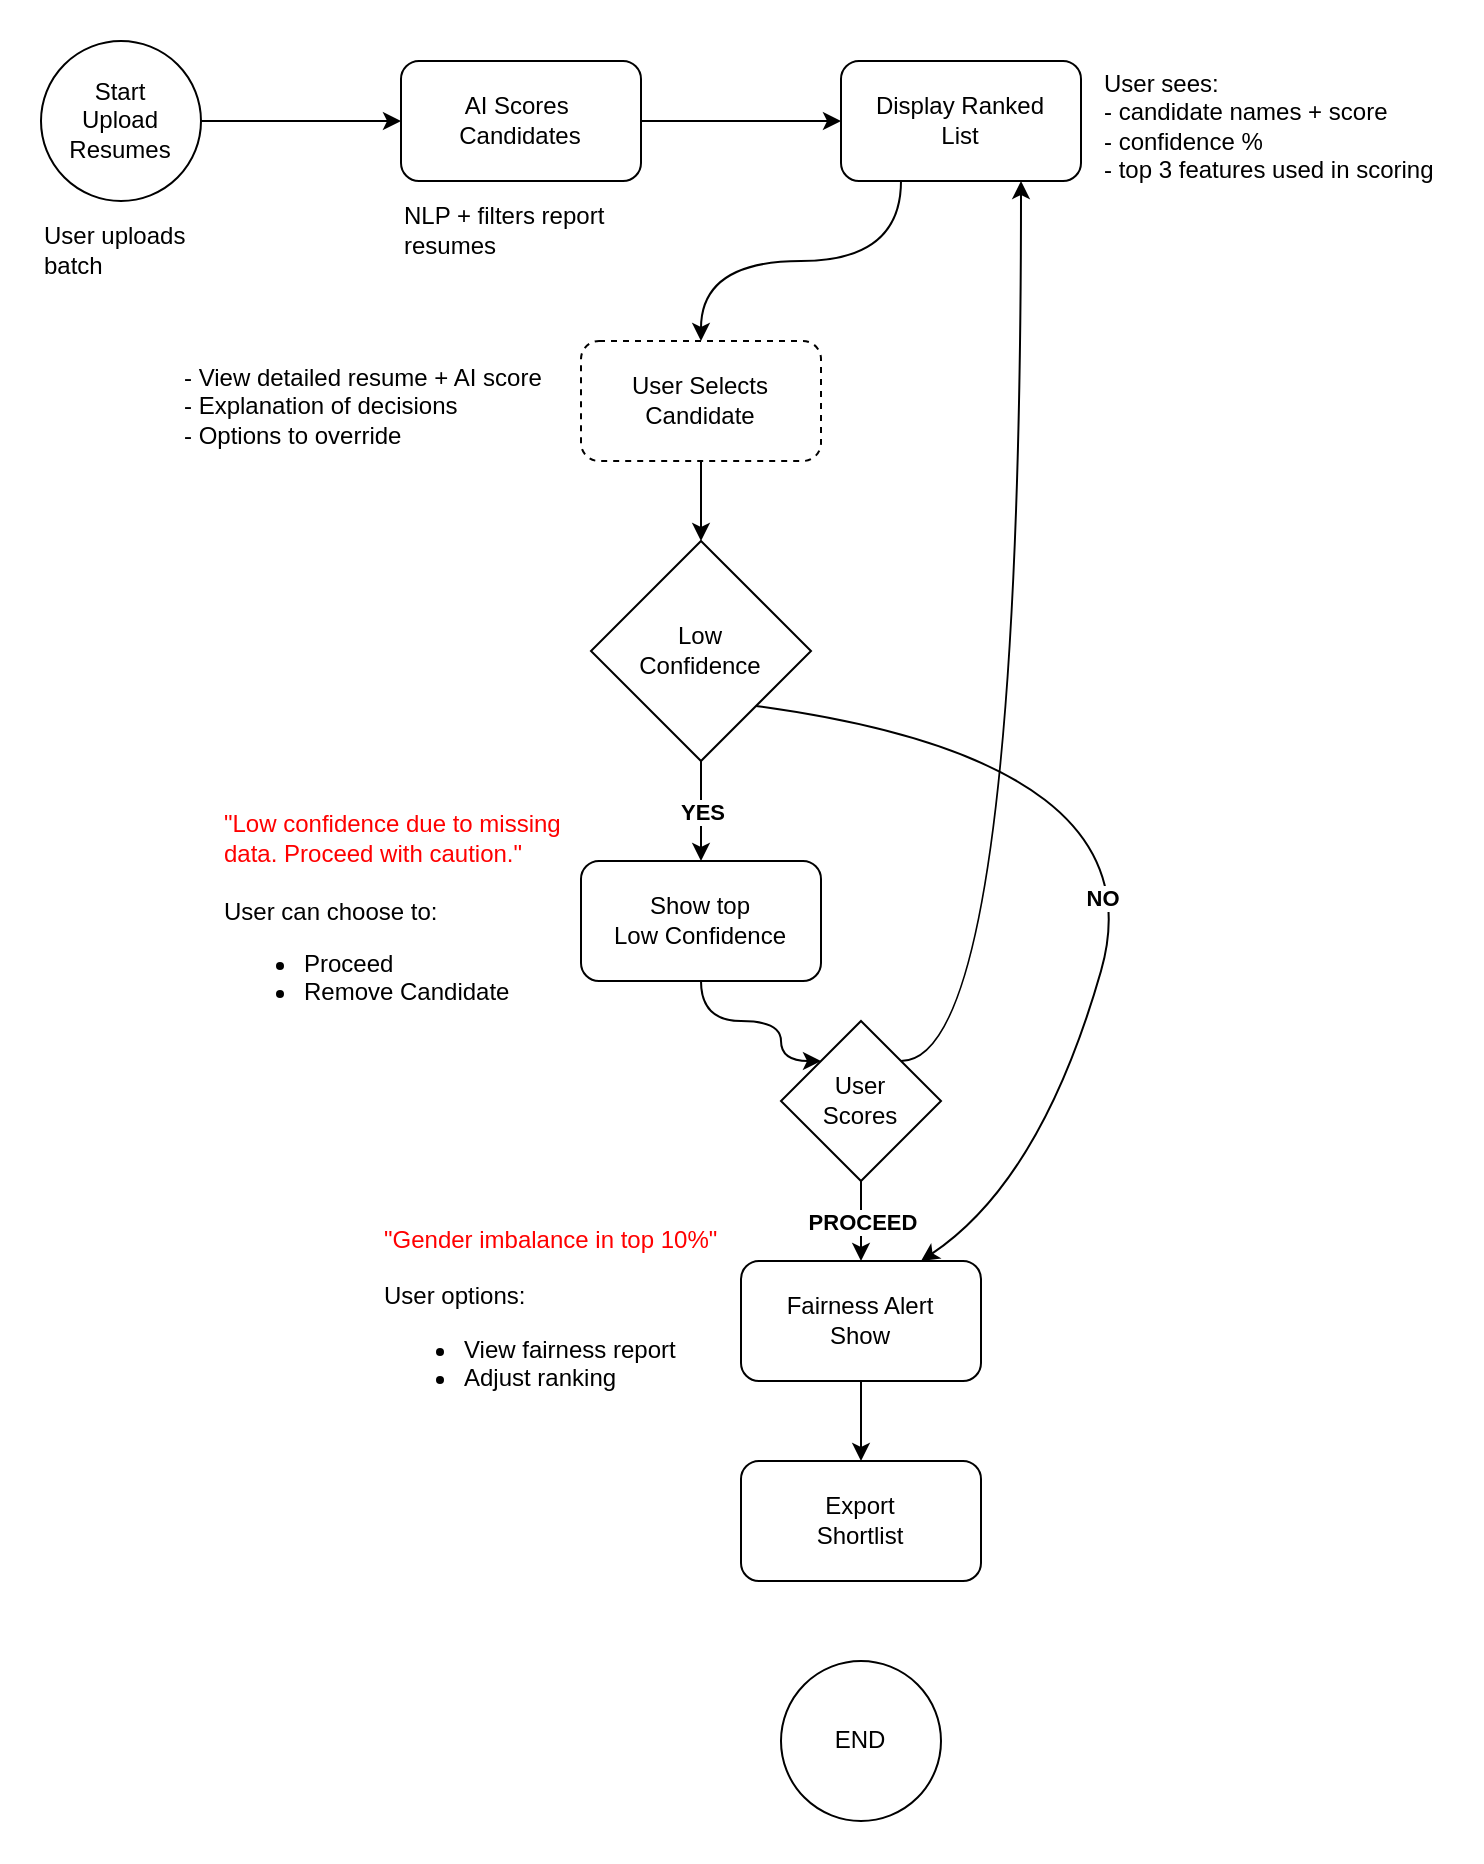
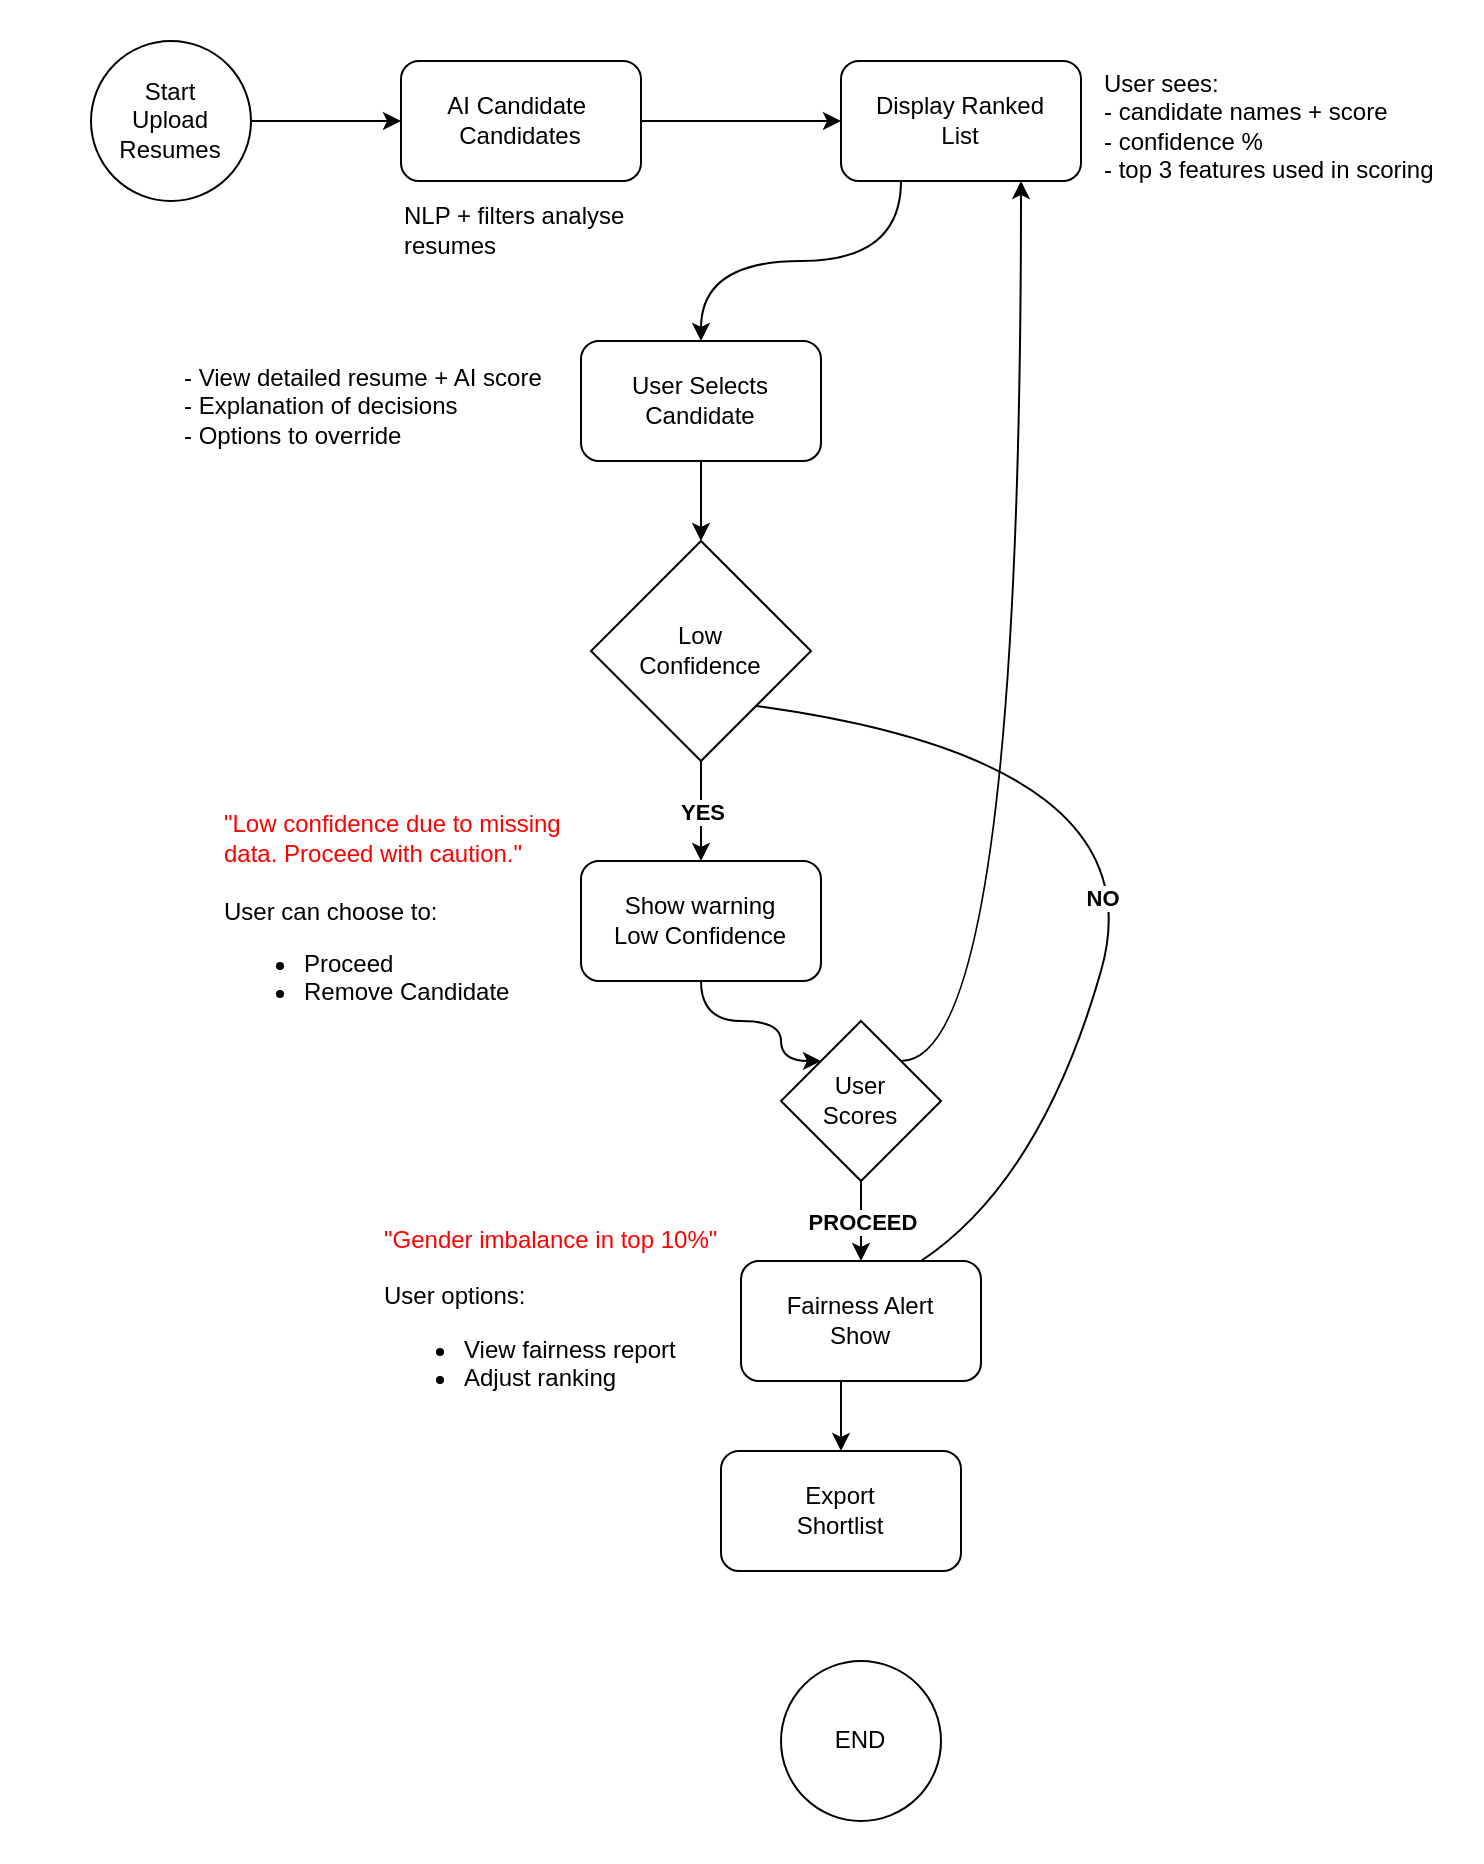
  <mxCell id="0" />
  <mxCell id="1" parent="0" />
  <mxCell id="2" style="edgeStyle=orthogonalEdgeStyle;rounded=0;orthogonalLoop=1;jettySize=auto;html=1;exitX=1;exitY=0.5;exitDx=0;exitDy=0;entryX=0;entryY=0.5;entryDx=0;entryDy=0;" edge="1" parent="1" source="3" target="5"><mxGeometry relative="1" as="geometry" /></mxCell>
- <mxCell id="3" value="Start&lt;div&gt;Upload&lt;/div&gt;&lt;div&gt;Resumes&lt;/div&gt;" style="ellipse;whiteSpace=wrap;html=1;aspect=fixed;" vertex="1" parent="1"><mxGeometry width="80" height="80" as="geometry" x="20" y="20" /></mxCell>
+ <mxCell id="3" value="Start&lt;div&gt;Upload&lt;/div&gt;&lt;div&gt;Resumes&lt;/div&gt;" style="ellipse;whiteSpace=wrap;html=1;aspect=fixed;" vertex="1" parent="1"><mxGeometry x="45" y="20" width="80" height="80" as="geometry" /></mxCell>
  <mxCell id="4" style="edgeStyle=orthogonalEdgeStyle;rounded=0;orthogonalLoop=1;jettySize=auto;html=1;exitX=1;exitY=0.5;exitDx=0;exitDy=0;entryX=0;entryY=0.5;entryDx=0;entryDy=0;" edge="1" parent="1" source="5" target="7"><mxGeometry relative="1" as="geometry" /></mxCell>
- <mxCell id="5" value="AI Scores&amp;nbsp;&lt;div&gt;Candidates&lt;/div&gt;" style="rounded=1;whiteSpace=wrap;html=1;" vertex="1" parent="1"><mxGeometry x="200" y="30" width="120" height="60" as="geometry" /></mxCell>
+ <mxCell id="5" value="AI Candidate&amp;nbsp;&lt;div&gt;Candidates&lt;/div&gt;" style="rounded=1;whiteSpace=wrap;html=1;" vertex="1" parent="1"><mxGeometry x="200" y="30" width="120" height="60" as="geometry" /></mxCell>
  <mxCell id="6" style="edgeStyle=orthogonalEdgeStyle;rounded=0;orthogonalLoop=1;jettySize=auto;html=1;exitX=0.25;exitY=1;exitDx=0;exitDy=0;curved=1;" edge="1" parent="1" source="7" target="9"><mxGeometry relative="1" as="geometry" /></mxCell>
  <mxCell id="7" value="Display Ranked&lt;div&gt;List&lt;/div&gt;" style="rounded=1;whiteSpace=wrap;html=1;" vertex="1" parent="1"><mxGeometry x="420" y="30" width="120" height="60" as="geometry" /></mxCell>
  <mxCell id="8" style="edgeStyle=orthogonalEdgeStyle;rounded=0;orthogonalLoop=1;jettySize=auto;html=1;exitX=0.5;exitY=1;exitDx=0;exitDy=0;entryX=0.5;entryY=0;entryDx=0;entryDy=0;" edge="1" parent="1" source="9" target="14"><mxGeometry relative="1" as="geometry" /></mxCell>
- <mxCell id="9" value="User Selects&lt;div&gt;Candidate&lt;/div&gt;" style="rounded=1;whiteSpace=wrap;html=1;dashed=1;" vertex="1" parent="1"><mxGeometry x="290" y="170" width="120" height="60" as="geometry" /></mxCell>
- <mxCell id="10" value="User uploads&lt;div&gt;batch&lt;/div&gt;" style="text;html=1;align=left;verticalAlign=middle;whiteSpace=wrap;rounded=0;" vertex="1" parent="1"><mxGeometry y="110" width="80" height="30" as="geometry" x="20" /></mxCell>
- <mxCell id="11" value="NLP + filters report resumes" style="text;html=1;align=left;verticalAlign=middle;whiteSpace=wrap;rounded=0;" vertex="1" parent="1"><mxGeometry x="200" y="100" width="120" height="30" as="geometry" /></mxCell>
+ <mxCell id="9" value="User Selects&lt;div&gt;Candidate&lt;/div&gt;" style="rounded=1;whiteSpace=wrap;html=1;" vertex="1" parent="1"><mxGeometry x="290" y="170" width="120" height="60" as="geometry" /></mxCell>
+ <mxCell id="11" value="NLP + filters analyse resumes" style="text;html=1;align=left;verticalAlign=middle;whiteSpace=wrap;rounded=0;" vertex="1" parent="1"><mxGeometry x="200" y="100" width="120" height="30" as="geometry" /></mxCell>
  <mxCell id="12" value="User sees:&lt;div&gt;- candidate names + score&lt;/div&gt;&lt;div&gt;- confidence %&lt;/div&gt;&lt;div&gt;- top 3 features used in scoring&lt;/div&gt;" style="text;html=1;align=left;verticalAlign=middle;whiteSpace=wrap;rounded=0;" vertex="1" parent="1"><mxGeometry x="550" y="30" width="170" height="65" as="geometry" /></mxCell>
  <mxCell id="13" value="- View detailed resume + AI score&lt;div&gt;- Explanation of decisions&lt;/div&gt;&lt;div&gt;- Options to override&lt;/div&gt;" style="text;html=1;align=left;verticalAlign=middle;whiteSpace=wrap;rounded=0;" vertex="1" parent="1"><mxGeometry x="90" y="170" width="190" height="65" as="geometry" /></mxCell>
  <mxCell id="14" value="Low&lt;div&gt;Confidence&lt;/div&gt;" style="rhombus;whiteSpace=wrap;html=1;" vertex="1" parent="1"><mxGeometry x="295" y="270" width="110" height="110" as="geometry" /></mxCell>
  <mxCell id="15" style="edgeStyle=orthogonalEdgeStyle;rounded=0;orthogonalLoop=1;jettySize=auto;html=1;exitX=0.5;exitY=1;exitDx=0;exitDy=0;entryX=0;entryY=0;entryDx=0;entryDy=0;curved=1;" edge="1" parent="1" source="16" target="21"><mxGeometry relative="1" as="geometry"><Array as="points"><mxPoint x="350" y="510" /><mxPoint x="390" y="510" /><mxPoint x="390" y="530" /></Array></mxGeometry></mxCell>
- <mxCell id="16" value="Show top&lt;div&gt;Low Confidence&lt;/div&gt;" style="rounded=1;whiteSpace=wrap;html=1;" vertex="1" parent="1"><mxGeometry x="290" y="430" width="120" height="60" as="geometry" /></mxCell>
+ <mxCell id="16" value="Show warning&lt;div&gt;Low Confidence&lt;/div&gt;" style="rounded=1;whiteSpace=wrap;html=1;" vertex="1" parent="1"><mxGeometry x="290" y="430" width="120" height="60" as="geometry" /></mxCell>
  <mxCell id="17" value="" style="endArrow=classic;html=1;rounded=0;entryX=0.5;entryY=0;entryDx=0;entryDy=0;" edge="1" parent="1" target="16"><mxGeometry relative="1" as="geometry"><mxPoint x="350" y="380" as="sourcePoint" /><mxPoint x="500" y="390" as="targetPoint" /></mxGeometry></mxCell>
  <mxCell id="18" value="&lt;b&gt;YES&lt;/b&gt;" style="edgeLabel;resizable=0;html=1;;align=center;verticalAlign=middle;" connectable="0" vertex="1" parent="17"><mxGeometry relative="1" as="geometry" /></mxCell>
  <mxCell id="19" value="&lt;span style=&quot;color: rgb(255, 0, 0);&quot;&gt;&quot;Low confidence due to missing data. Proceed with caution.&quot;&lt;/span&gt;&lt;div&gt;&lt;br&gt;&lt;/div&gt;&lt;div&gt;User can choose to:&lt;/div&gt;&lt;div&gt;&lt;ul&gt;&lt;li&gt;Proceed&lt;/li&gt;&lt;li&gt;Remove Candidate&lt;/li&gt;&lt;/ul&gt;&lt;/div&gt;" style="text;html=1;align=left;verticalAlign=middle;whiteSpace=wrap;rounded=0;" vertex="1" parent="1"><mxGeometry x="110" y="395" width="190" height="130" as="geometry" /></mxCell>
  <mxCell id="20" style="edgeStyle=orthogonalEdgeStyle;rounded=0;orthogonalLoop=1;jettySize=auto;html=1;exitX=1;exitY=0;exitDx=0;exitDy=0;entryX=0.75;entryY=1;entryDx=0;entryDy=0;curved=1;" edge="1" parent="1" source="21" target="7"><mxGeometry relative="1" as="geometry"><Array as="points"><mxPoint x="510" y="530" /></Array></mxGeometry></mxCell>
  <mxCell id="21" value="User&lt;div&gt;Scores&lt;/div&gt;" style="rhombus;whiteSpace=wrap;html=1;" vertex="1" parent="1"><mxGeometry x="390" y="510" width="80" height="80" as="geometry" /></mxCell>
  <mxCell id="22" style="edgeStyle=orthogonalEdgeStyle;rounded=0;orthogonalLoop=1;jettySize=auto;html=1;exitX=0.5;exitY=1;exitDx=0;exitDy=0;entryX=0.5;entryY=0;entryDx=0;entryDy=0;" edge="1" parent="1" source="23" target="29"><mxGeometry relative="1" as="geometry" /></mxCell>
  <mxCell id="23" value="Fairness Alert&lt;div&gt;Show&lt;/div&gt;" style="rounded=1;whiteSpace=wrap;html=1;" vertex="1" parent="1"><mxGeometry x="370" y="630" width="120" height="60" as="geometry" /></mxCell>
  <mxCell id="24" value="" style="endArrow=classic;html=1;rounded=0;exitX=0.5;exitY=1;exitDx=0;exitDy=0;entryX=0.5;entryY=0;entryDx=0;entryDy=0;" edge="1" parent="1" source="21" target="23"><mxGeometry relative="1" as="geometry"><mxPoint x="480" y="600" as="sourcePoint" /><mxPoint x="580" y="600" as="targetPoint" /></mxGeometry></mxCell>
  <mxCell id="25" value="&lt;b&gt;PROCEED&lt;/b&gt;" style="edgeLabel;resizable=0;html=1;;align=center;verticalAlign=middle;" connectable="0" vertex="1" parent="24"><mxGeometry relative="1" as="geometry" /></mxCell>
- <mxCell id="26" value="" style="endArrow=classic;html=1;rounded=0;exitX=1;exitY=1;exitDx=0;exitDy=0;entryX=0.75;entryY=0;entryDx=0;entryDy=0;curved=1;" edge="1" parent="1" source="14" target="23"><mxGeometry relative="1" as="geometry"><mxPoint x="457.5" y="327" as="sourcePoint" /><mxPoint x="540" y="604.5" as="targetPoint" /><Array as="points"><mxPoint x="580" y="380" /><mxPoint x="520" y="590" /></Array></mxGeometry></mxCell>
+ <mxCell id="26" value="" style="endArrow=none;html=1;rounded=0;exitX=1;exitY=1;exitDx=0;exitDy=0;entryX=0.75;entryY=0;entryDx=0;entryDy=0;curved=1;" edge="1" parent="1" source="14" target="23"><mxGeometry relative="1" as="geometry"><mxPoint x="457.5" y="327" as="sourcePoint" /><mxPoint x="540" y="604.5" as="targetPoint" /><Array as="points"><mxPoint x="580" y="380" /><mxPoint x="520" y="590" /></Array></mxGeometry></mxCell>
  <mxCell id="27" value="&lt;b&gt;NO&lt;/b&gt;" style="edgeLabel;resizable=0;html=1;;align=center;verticalAlign=middle;" connectable="0" vertex="1" parent="26"><mxGeometry relative="1" as="geometry"><mxPoint x="-18" y="27" as="offset" /></mxGeometry></mxCell>
  <mxCell id="28" value="&lt;font color=&quot;#ff0000&quot;&gt;&lt;span style=&quot;caret-color: rgb(255, 0, 0);&quot;&gt;&quot;Gender imbalance in top 10%&quot;&lt;/span&gt;&lt;/font&gt;&lt;div&gt;&lt;font color=&quot;#ff0000&quot;&gt;&lt;span style=&quot;caret-color: rgb(255, 0, 0);&quot;&gt;&lt;br&gt;&lt;/span&gt;&lt;/font&gt;&lt;/div&gt;&lt;div&gt;&lt;font&gt;&lt;span style=&quot;caret-color: rgb(255, 0, 0); color: rgb(0, 0, 0);&quot;&gt;User options:&lt;/span&gt;&lt;/font&gt;&lt;/div&gt;&lt;div&gt;&lt;ul&gt;&lt;li&gt;&lt;font color=&quot;#000000&quot;&gt;&lt;span style=&quot;caret-color: rgb(255, 0, 0);&quot;&gt;View fairness report&lt;/span&gt;&lt;/font&gt;&lt;/li&gt;&lt;li&gt;&lt;font color=&quot;#000000&quot;&gt;&lt;span style=&quot;caret-color: rgb(255, 0, 0);&quot;&gt;Adjust ranking&lt;/span&gt;&lt;/font&gt;&lt;/li&gt;&lt;/ul&gt;&lt;/div&gt;" style="text;html=1;align=left;verticalAlign=middle;whiteSpace=wrap;rounded=0;" vertex="1" parent="1"><mxGeometry x="190" y="610" width="190" height="100" as="geometry" /></mxCell>
- <mxCell id="29" value="Export&lt;div&gt;Shortlist&lt;/div&gt;" style="rounded=1;whiteSpace=wrap;html=1;" vertex="1" parent="1"><mxGeometry x="370" y="730" width="120" height="60" as="geometry" /></mxCell>
+ <mxCell id="29" value="Export&lt;div&gt;Shortlist&lt;/div&gt;" style="rounded=1;whiteSpace=wrap;html=1;" vertex="1" parent="1"><mxGeometry x="360" y="725" width="120" height="60" as="geometry" /></mxCell>
  <mxCell id="30" value="END" style="ellipse;whiteSpace=wrap;html=1;aspect=fixed;" vertex="1" parent="1"><mxGeometry x="390" y="830" width="80" height="80" as="geometry" /></mxCell>
